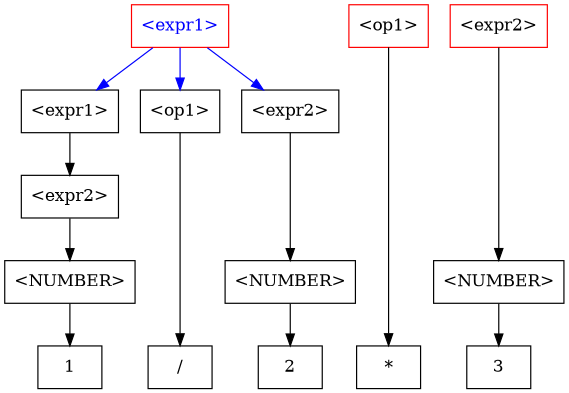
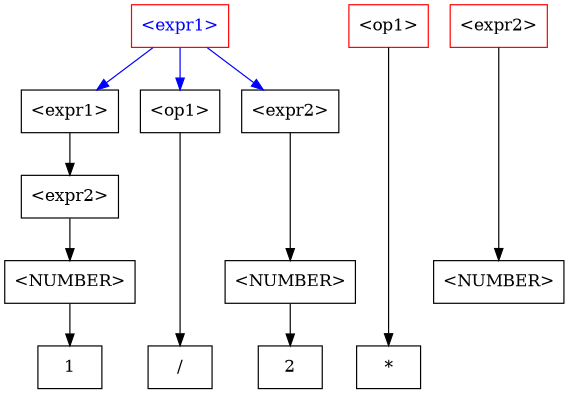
  digraph {
    node [shape=box]
    n1 [color=red fontcolor=blue label="<expr1>"]
    n2 [color=red label="<op1>"]
    n3 [color=red label="<expr2>"]
    n4 [label="<expr1>"]
    n5 [label="<op1>"]
    n6 [label="<expr2>"]
    n7 [label="<NUMBER>"]
    n8 [label="<NUMBER>"]
    n9 [label="<NUMBER>"]
    n10 [label=1]
    n11 [label="/"]
    n12 [label=2]
    n13 [label="*"]
-   n14 [label=3]
    n15 [label="<expr2>"]
    subgraph sub_1 {
      rank=same
      n1
      n2
      n3
    }
    subgraph sub_2 {
      rank=same
      n4
      n5
      n6
    }
    subgraph sub_3 {
      rank=same
      n7
      n8
      n9
    }
    subgraph sub_4 {
      rank=same
      n10
      n11
      n12
      n13
-     n14
    }
    n1 -> n4 [color=blue]
    n1 -> n5 [color=blue]
    n1 -> n6 [color=blue]
    n2 -> n13
    n3 -> n9
    n4 -> n15
    n5 -> n11
    n6 -> n8
    n7 -> n10
    n8 -> n12
-   n9 -> n14
    n15 -> n7
  }
